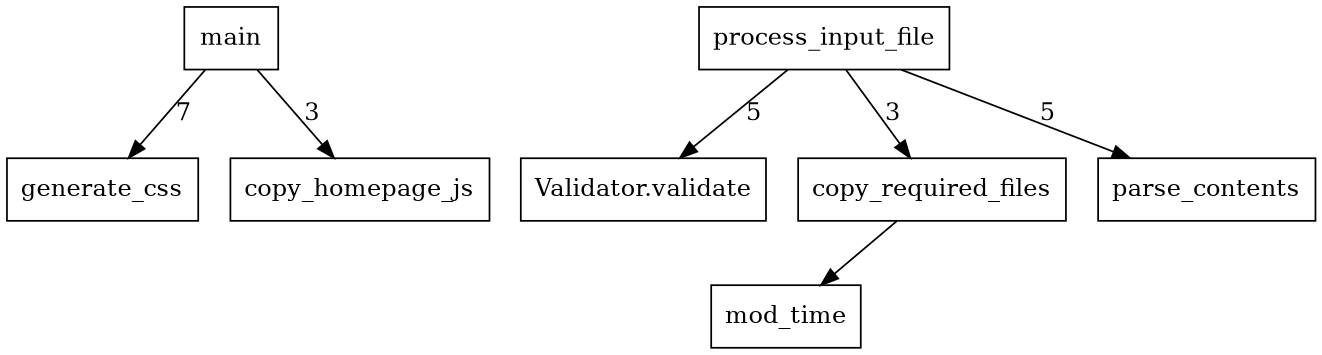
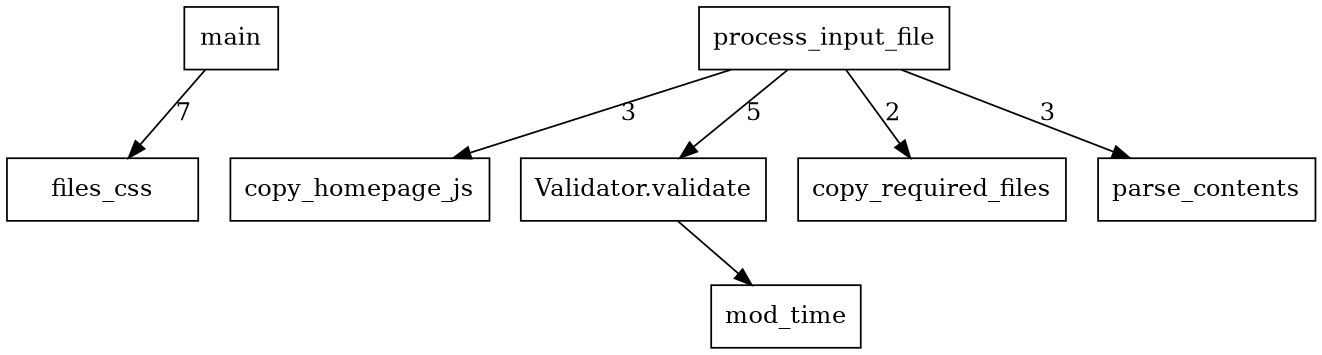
  digraph {
    rankdir=TB
    node [shape=rectangle]
    main
-   generate_css
+   generate_css [label=files_css]
    copy_homepage_js
    n4 [label="Validator.validate"]
    process_input_file
    copy_required_files
    parse_contents
    mod_time
    main -> generate_css [label=7]
-   main -> copy_homepage_js [label=3]
+   process_input_file -> copy_homepage_js [label=3]
    process_input_file -> n4 [label=5]
-   process_input_file -> copy_required_files [label=3]
-   process_input_file -> parse_contents [label=5]
-   copy_required_files -> mod_time
+   process_input_file -> copy_required_files [label=2]
+   process_input_file -> parse_contents [label=3]
+   n4 -> mod_time
  }
